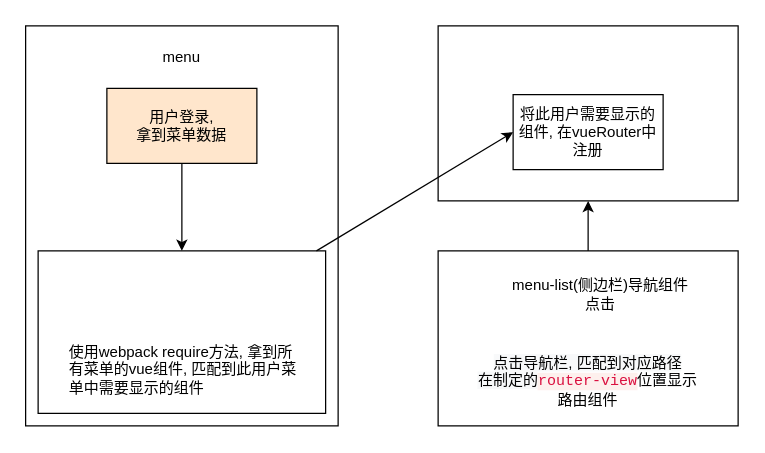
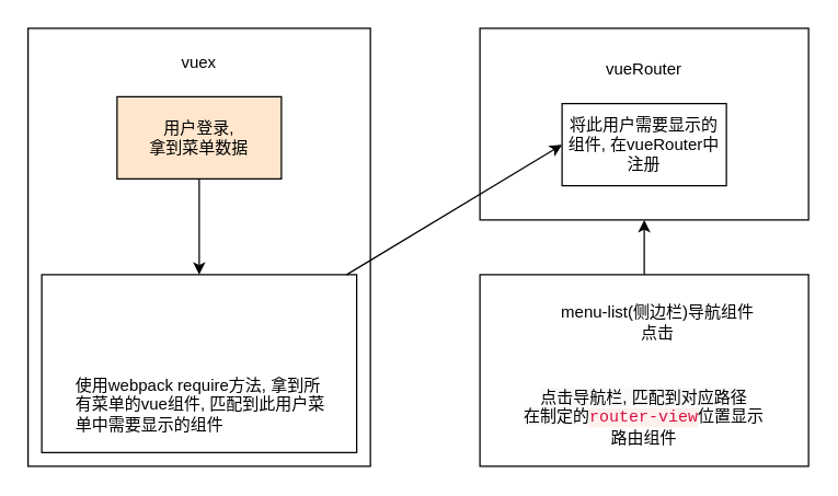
  <mxCell id="0" />
  <mxCell id="1" parent="0" />
  <mxCell id="2" value="" style="rounded=0;whiteSpace=wrap;html=1;" parent="1" vertex="1"><mxGeometry x="20" y="20" width="250" height="320" as="geometry" /></mxCell>
  <mxCell id="3" value="用户登录,&lt;br&gt;拿到菜单数据" style="rounded=0;whiteSpace=wrap;html=1;fillColor=#ffe6cc;" parent="1" vertex="1"><mxGeometry x="85" y="70" width="120" height="60" as="geometry" /></mxCell>
- <mxCell id="4" value="menu" style="text;html=1;strokeColor=none;fillColor=none;align=center;verticalAlign=middle;whiteSpace=wrap;rounded=0;" parent="1" vertex="1"><mxGeometry x="115" y="30" width="60" height="30" as="geometry" /></mxCell>
+ <mxCell id="4" value="vuex" style="text;html=1;strokeColor=none;fillColor=none;align=center;verticalAlign=middle;whiteSpace=wrap;rounded=0;" parent="1" vertex="1"><mxGeometry x="115" y="30" width="60" height="30" as="geometry" /></mxCell>
  <mxCell id="5" value="" style="rounded=0;whiteSpace=wrap;html=1;" parent="1" vertex="1"><mxGeometry x="30" y="200" width="230" height="130" as="geometry" /></mxCell>
  <mxCell id="6" value="" style="endArrow=classic;html=1;entryX=0.5;entryY=0;entryDx=0;entryDy=0;" parent="1" source="3" target="5" edge="1"><mxGeometry width="50" height="50" relative="1" as="geometry"><mxPoint x="130" y="180" as="sourcePoint" /><mxPoint x="130" y="190" as="targetPoint" /></mxGeometry></mxCell>
  <mxCell id="7" value="使用webpack require方法, 拿到所有菜单的vue组件, 匹配到此用户菜单中需要显示的组件" style="text;html=1;strokeColor=none;fillColor=none;align=left;verticalAlign=middle;whiteSpace=wrap;rounded=0;" parent="1" vertex="1"><mxGeometry x="52.5" y="270" width="185" height="50" as="geometry" /></mxCell>
  <mxCell id="8" value="" style="rounded=0;whiteSpace=wrap;html=1;" parent="1" vertex="1"><mxGeometry x="350" y="20" width="240" height="140" as="geometry" /></mxCell>
+ <mxCell id="9" value="vueRouter" style="text;html=1;strokeColor=none;fillColor=none;align=center;verticalAlign=middle;whiteSpace=wrap;rounded=0;" parent="1" vertex="1"><mxGeometry x="440" y="35" width="60" height="30" as="geometry" /></mxCell>
  <mxCell id="10" value="将此用户需要显示的组件, 在vueRouter中注册" style="rounded=0;whiteSpace=wrap;html=1;" parent="1" vertex="1"><mxGeometry x="410" y="75" width="120" height="60" as="geometry" /></mxCell>
  <mxCell id="11" style="edgeStyle=none;html=1;entryX=0.5;entryY=1;entryDx=0;entryDy=0;fontColor=#000000;" parent="1" source="12" target="8" edge="1"><mxGeometry relative="1" as="geometry" /></mxCell>
  <mxCell id="12" value="" style="rounded=0;whiteSpace=wrap;html=1;" parent="1" vertex="1"><mxGeometry x="350" y="200" width="240" height="140" as="geometry" /></mxCell>
  <mxCell id="13" value="menu-list(侧边栏)导航组件&lt;br&gt;点击" style="text;html=1;strokeColor=none;fillColor=none;align=center;verticalAlign=middle;whiteSpace=wrap;rounded=0;" parent="1" vertex="1"><mxGeometry x="380" y="220" width="200" height="30" as="geometry" /></mxCell>
  <mxCell id="14" value="&lt;span style=&quot;background-color: rgb(248 , 249 , 250)&quot;&gt;点击导航栏, 匹配到对应路径&lt;/span&gt;&lt;br style=&quot;background-color: rgb(248 , 249 , 250)&quot;&gt;&lt;span style=&quot;background-color: rgb(248 , 249 , 250)&quot;&gt;在制定的&lt;/span&gt;&lt;span style=&quot;color: rgb(218 , 16 , 63) ; background-color: rgb(253 , 240 , 237) ; font-family: &amp;#34;menlo&amp;#34; , &amp;#34;monaco&amp;#34; , &amp;#34;courier new&amp;#34; , monospace&quot;&gt;router-view&lt;/span&gt;&lt;span style=&quot;font-family: &amp;#34;menlo&amp;#34; , &amp;#34;monaco&amp;#34; , &amp;#34;courier new&amp;#34; , monospace&quot;&gt;位置显示路由组件&lt;/span&gt;" style="text;html=1;strokeColor=none;fillColor=none;align=center;verticalAlign=middle;whiteSpace=wrap;rounded=0;labelBackgroundColor=#FFFFFF;fontColor=#000000;" parent="1" vertex="1"><mxGeometry x="380" y="290" width="180" height="30" as="geometry" /></mxCell>
  <mxCell id="15" style="edgeStyle=none;html=1;entryX=0;entryY=0.5;entryDx=0;entryDy=0;" parent="1" source="5" target="10" edge="1"><mxGeometry relative="1" as="geometry" /></mxCell>
